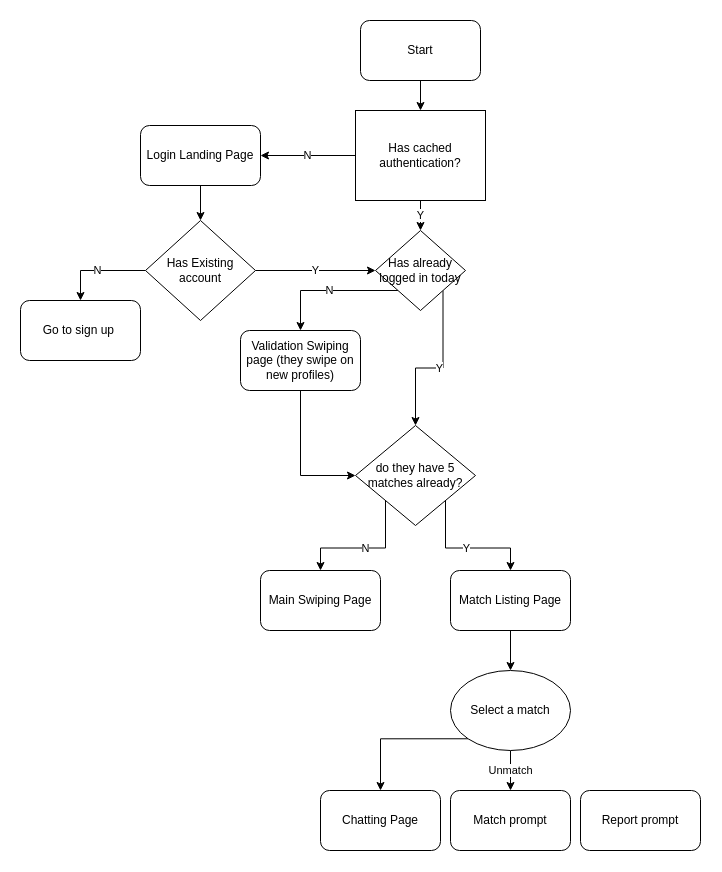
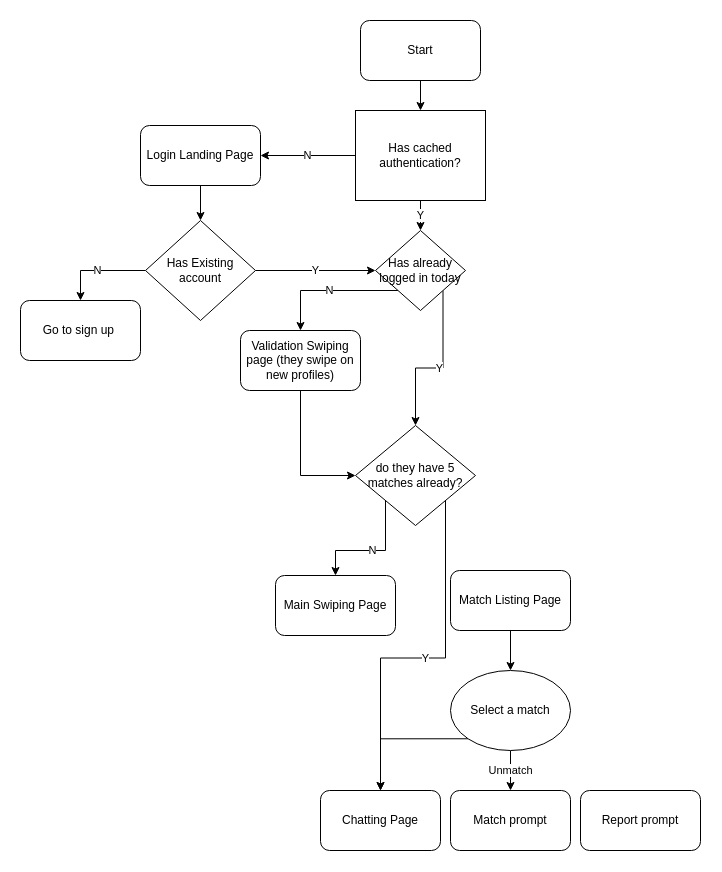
  <mxCell id="0" />
  <mxCell id="1" parent="0" />
  <mxCell id="2" style="edgeStyle=orthogonalEdgeStyle;rounded=0;orthogonalLoop=1;jettySize=auto;html=1;exitX=0.5;exitY=1;exitDx=0;exitDy=0;entryX=0.5;entryY=0;entryDx=0;entryDy=0;" edge="1" parent="1" source="3" target="6"><mxGeometry relative="1" as="geometry" /></mxCell>
  <mxCell id="3" value="Start" style="rounded=1;whiteSpace=wrap;html=1;" vertex="1" parent="1"><mxGeometry x="360" y="20" width="120" height="60" as="geometry" /></mxCell>
  <mxCell id="4" value="N" style="edgeStyle=orthogonalEdgeStyle;rounded=0;orthogonalLoop=1;jettySize=auto;html=1;exitX=0;exitY=0.5;exitDx=0;exitDy=0;entryX=1;entryY=0.5;entryDx=0;entryDy=0;" edge="1" parent="1" source="6" target="9"><mxGeometry relative="1" as="geometry" /></mxCell>
  <mxCell id="5" value="Y" style="edgeStyle=orthogonalEdgeStyle;rounded=0;orthogonalLoop=1;jettySize=auto;html=1;exitX=0.5;exitY=1;exitDx=0;exitDy=0;entryX=0.5;entryY=0;entryDx=0;entryDy=0;" edge="1" parent="1" source="6" target="23"><mxGeometry relative="1" as="geometry" /></mxCell>
  <mxCell id="6" value="Has cached authentication?" style="whiteSpace=wrap;html=1;rounded=0;" vertex="1" parent="1"><mxGeometry x="355" y="110" width="130" height="90" as="geometry" /></mxCell>
  <mxCell id="7" value="Go to sign up&amp;nbsp;" style="rounded=1;whiteSpace=wrap;html=1;" vertex="1" parent="1"><mxGeometry x="20" y="300" width="120" height="60" as="geometry" /></mxCell>
  <mxCell id="8" style="edgeStyle=orthogonalEdgeStyle;rounded=0;orthogonalLoop=1;jettySize=auto;html=1;exitX=0.5;exitY=1;exitDx=0;exitDy=0;entryX=0.5;entryY=0;entryDx=0;entryDy=0;" edge="1" parent="1" source="9" target="12"><mxGeometry relative="1" as="geometry" /></mxCell>
  <mxCell id="9" value="Login Landing Page" style="rounded=1;whiteSpace=wrap;html=1;" vertex="1" parent="1"><mxGeometry x="140" y="125" width="120" height="60" as="geometry" /></mxCell>
  <mxCell id="10" value="N" style="edgeStyle=orthogonalEdgeStyle;rounded=0;orthogonalLoop=1;jettySize=auto;html=1;exitX=0;exitY=0.5;exitDx=0;exitDy=0;entryX=0.5;entryY=0;entryDx=0;entryDy=0;" edge="1" parent="1" source="12" target="7"><mxGeometry relative="1" as="geometry" /></mxCell>
  <mxCell id="11" value="Y" style="edgeStyle=orthogonalEdgeStyle;rounded=0;orthogonalLoop=1;jettySize=auto;html=1;exitX=1;exitY=0.5;exitDx=0;exitDy=0;entryX=0;entryY=0.5;entryDx=0;entryDy=0;" edge="1" parent="1" source="12" target="23"><mxGeometry relative="1" as="geometry" /></mxCell>
  <mxCell id="12" value="Has Existing account" style="rhombus;whiteSpace=wrap;html=1;" vertex="1" parent="1"><mxGeometry x="145" y="220" width="110" height="100" as="geometry" /></mxCell>
- <mxCell id="13" value="Y" style="edgeStyle=orthogonalEdgeStyle;rounded=0;orthogonalLoop=1;jettySize=auto;html=1;exitX=1;exitY=1;exitDx=0;exitDy=0;entryX=0.5;entryY=0;entryDx=0;entryDy=0;" edge="1" parent="1" source="15" target="17"><mxGeometry relative="1" as="geometry" /></mxCell>
+ <mxCell id="13" value="Y" style="edgeStyle=orthogonalEdgeStyle;rounded=0;orthogonalLoop=1;jettySize=auto;html=1;exitX=1;exitY=1;exitDx=0;exitDy=0;" edge="1" parent="1" source="15" target="27"><mxGeometry relative="1" as="geometry" /></mxCell>
  <mxCell id="14" value="N" style="edgeStyle=orthogonalEdgeStyle;rounded=0;orthogonalLoop=1;jettySize=auto;html=1;exitX=0;exitY=1;exitDx=0;exitDy=0;entryX=0.5;entryY=0;entryDx=0;entryDy=0;" edge="1" parent="1" source="15" target="18"><mxGeometry relative="1" as="geometry" /></mxCell>
  <mxCell id="15" value="do they have 5 matches already?" style="rhombus;whiteSpace=wrap;html=1;" vertex="1" parent="1"><mxGeometry x="355" y="425" width="120" height="100" as="geometry" /></mxCell>
  <mxCell id="16" style="edgeStyle=orthogonalEdgeStyle;rounded=0;orthogonalLoop=1;jettySize=auto;html=1;exitX=0.5;exitY=1;exitDx=0;exitDy=0;entryX=0.5;entryY=0;entryDx=0;entryDy=0;" edge="1" parent="1" source="17" target="26"><mxGeometry relative="1" as="geometry" /></mxCell>
  <mxCell id="17" value="Match Listing Page" style="rounded=1;whiteSpace=wrap;html=1;" vertex="1" parent="1"><mxGeometry x="450" y="570" width="120" height="60" as="geometry" /></mxCell>
- <mxCell id="18" value="Main Swiping Page" style="rounded=1;whiteSpace=wrap;html=1;" vertex="1" parent="1"><mxGeometry x="260" y="570" width="120" height="60" as="geometry" /></mxCell>
+ <mxCell id="18" value="Main Swiping Page" style="rounded=1;whiteSpace=wrap;html=1;" vertex="1" parent="1"><mxGeometry x="275" y="575" width="120" height="60" as="geometry" /></mxCell>
  <mxCell id="19" style="edgeStyle=orthogonalEdgeStyle;rounded=0;orthogonalLoop=1;jettySize=auto;html=1;exitX=0.5;exitY=1;exitDx=0;exitDy=0;entryX=0;entryY=0.5;entryDx=0;entryDy=0;" edge="1" parent="1" source="20" target="15"><mxGeometry relative="1" as="geometry" /></mxCell>
  <mxCell id="20" value="Validation Swiping page (they swipe on new profiles)" style="rounded=1;whiteSpace=wrap;html=1;" vertex="1" parent="1"><mxGeometry x="240" y="330" width="120" height="60" as="geometry" /></mxCell>
  <mxCell id="21" value="N" style="edgeStyle=orthogonalEdgeStyle;rounded=0;orthogonalLoop=1;jettySize=auto;html=1;exitX=0;exitY=1;exitDx=0;exitDy=0;entryX=0.5;entryY=0;entryDx=0;entryDy=0;" edge="1" parent="1" source="23" target="20"><mxGeometry relative="1" as="geometry" /></mxCell>
  <mxCell id="22" value="Y" style="edgeStyle=orthogonalEdgeStyle;rounded=0;orthogonalLoop=1;jettySize=auto;html=1;exitX=1;exitY=1;exitDx=0;exitDy=0;entryX=0.5;entryY=0;entryDx=0;entryDy=0;" edge="1" parent="1" source="23" target="15"><mxGeometry relative="1" as="geometry"><mxPoint x="420" y="420" as="targetPoint" /></mxGeometry></mxCell>
  <mxCell id="23" value="Has already logged in today" style="rhombus;whiteSpace=wrap;html=1;" vertex="1" parent="1"><mxGeometry x="375" y="230" width="90" height="80" as="geometry" /></mxCell>
  <mxCell id="24" style="edgeStyle=orthogonalEdgeStyle;rounded=0;orthogonalLoop=1;jettySize=auto;html=1;exitX=0;exitY=1;exitDx=0;exitDy=0;entryX=0.5;entryY=0;entryDx=0;entryDy=0;" edge="1" parent="1" source="26" target="27"><mxGeometry relative="1" as="geometry" /></mxCell>
  <mxCell id="25" value="Unmatch" style="edgeStyle=orthogonalEdgeStyle;rounded=0;orthogonalLoop=1;jettySize=auto;html=1;exitX=0.5;exitY=1;exitDx=0;exitDy=0;entryX=0.5;entryY=0;entryDx=0;entryDy=0;" edge="1" parent="1" source="26" target="28"><mxGeometry relative="1" as="geometry" /></mxCell>
  <mxCell id="26" value="Select a match" style="ellipse;whiteSpace=wrap;html=1;" vertex="1" parent="1"><mxGeometry x="450" y="670" width="120" height="80" as="geometry" /></mxCell>
  <mxCell id="27" value="Chatting Page" style="rounded=1;whiteSpace=wrap;html=1;" vertex="1" parent="1"><mxGeometry x="320" y="790" width="120" height="60" as="geometry" /></mxCell>
  <mxCell id="28" value="Match prompt" style="rounded=1;whiteSpace=wrap;html=1;" vertex="1" parent="1"><mxGeometry x="450" y="790" width="120" height="60" as="geometry" /></mxCell>
  <mxCell id="29" value="Report prompt" style="rounded=1;whiteSpace=wrap;html=1;" vertex="1" parent="1"><mxGeometry x="580" y="790" width="120" height="60" as="geometry" /></mxCell>
